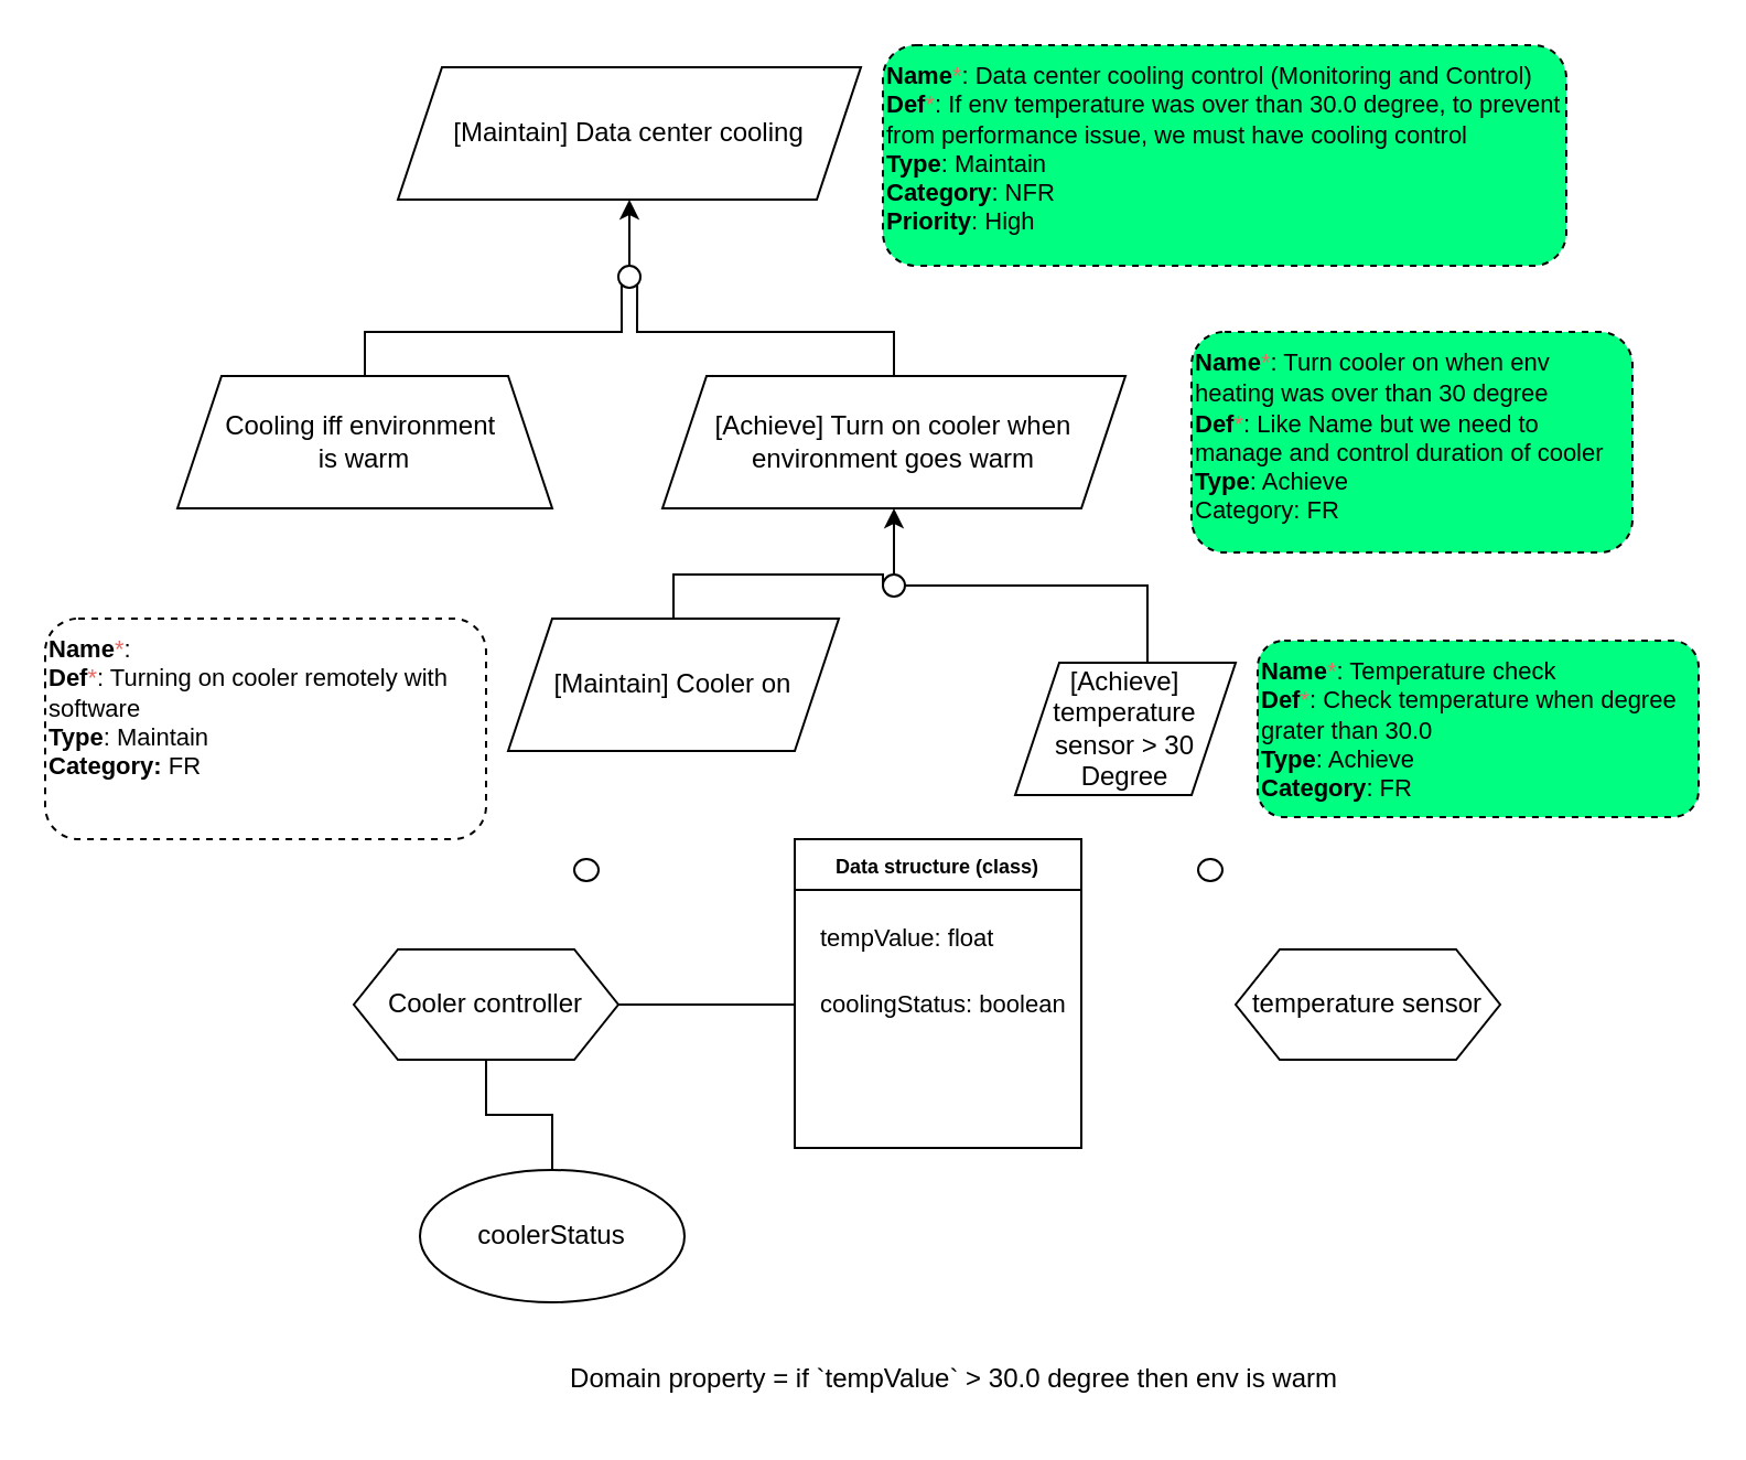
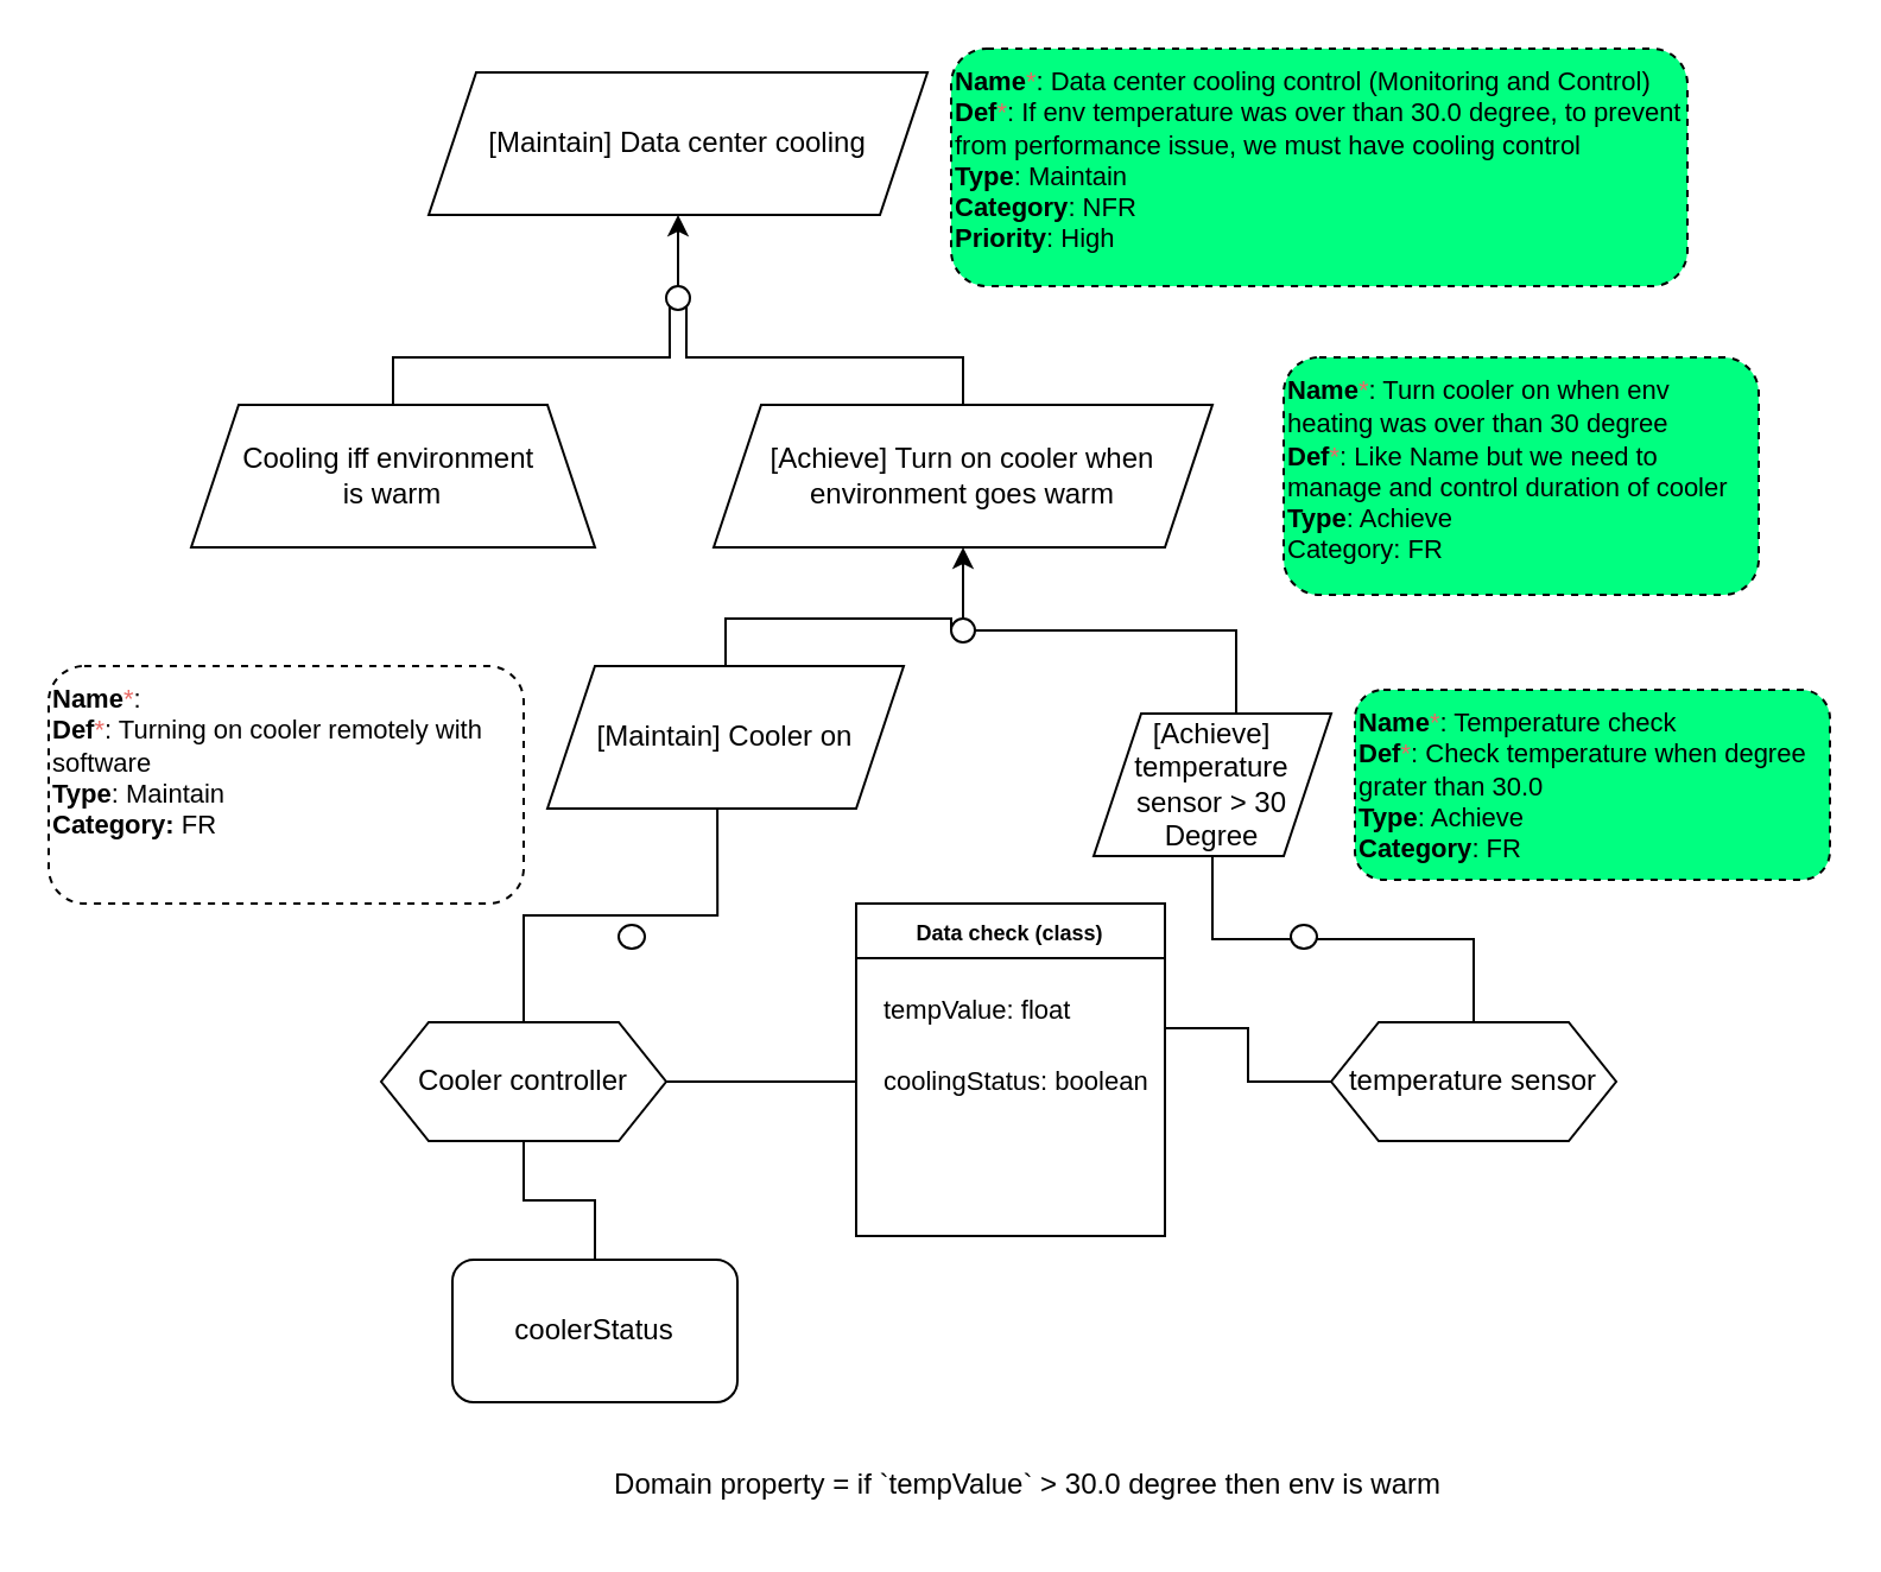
  <mxCell id="0" />
  <mxCell id="1" parent="0" />
  <mxCell id="2" value="[Maintain] Data center cooling" style="shape=parallelogram;perimeter=parallelogramPerimeter;whiteSpace=wrap;html=1;fixedSize=1;" vertex="1" parent="1"><mxGeometry x="180" y="30" width="210" height="60" as="geometry" /></mxCell>
  <mxCell id="3" style="edgeStyle=orthogonalEdgeStyle;rounded=0;orthogonalLoop=1;jettySize=auto;html=1;entryX=1;entryY=1;entryDx=0;entryDy=0;endArrow=none;endFill=0;exitX=0.5;exitY=0;exitDx=0;exitDy=0;" edge="1" parent="1" source="4" target="12"><mxGeometry relative="1" as="geometry" /></mxCell>
  <mxCell id="4" value="[Achieve] Turn on cooler when environment goes warm" style="shape=parallelogram;perimeter=parallelogramPerimeter;whiteSpace=wrap;html=1;fixedSize=1;" vertex="1" parent="1"><mxGeometry x="300" y="170" width="210" height="60" as="geometry" /></mxCell>
  <mxCell id="5" style="edgeStyle=orthogonalEdgeStyle;rounded=0;orthogonalLoop=1;jettySize=auto;html=1;entryX=0;entryY=1;entryDx=0;entryDy=0;endArrow=none;endFill=0;exitX=0.5;exitY=0;exitDx=0;exitDy=0;" edge="1" parent="1" source="6" target="12"><mxGeometry relative="1" as="geometry" /></mxCell>
  <mxCell id="6" value="Cooling iff environment&amp;nbsp;&lt;div&gt;is warm&lt;/div&gt;" style="shape=trapezoid;perimeter=trapezoidPerimeter;whiteSpace=wrap;html=1;fixedSize=1;" vertex="1" parent="1"><mxGeometry x="80" y="170" width="170" height="60" as="geometry" /></mxCell>
  <mxCell id="7" style="edgeStyle=orthogonalEdgeStyle;rounded=0;orthogonalLoop=1;jettySize=auto;html=1;entryX=1;entryY=0.5;entryDx=0;entryDy=0;endArrow=none;endFill=0;" edge="1" parent="1" source="8" target="14"><mxGeometry relative="1" as="geometry"><Array as="points"><mxPoint x="520" y="265" /></Array></mxGeometry></mxCell>
  <mxCell id="8" value="[Achieve] temperature sensor &amp;gt; 30 Degree" style="shape=parallelogram;perimeter=parallelogramPerimeter;whiteSpace=wrap;html=1;fixedSize=1;" vertex="1" parent="1"><mxGeometry x="460" y="300" width="100" height="60" as="geometry" /></mxCell>
  <mxCell id="9" style="edgeStyle=orthogonalEdgeStyle;rounded=0;orthogonalLoop=1;jettySize=auto;html=1;entryX=0;entryY=0.5;entryDx=0;entryDy=0;exitX=0.5;exitY=0;exitDx=0;exitDy=0;endArrow=none;endFill=0;" edge="1" parent="1" source="10" target="14"><mxGeometry relative="1" as="geometry" /></mxCell>
  <mxCell id="10" value="[Maintain] Cooler on" style="shape=parallelogram;perimeter=parallelogramPerimeter;whiteSpace=wrap;html=1;fixedSize=1;" vertex="1" parent="1"><mxGeometry x="230" y="280" width="150" height="60" as="geometry" /></mxCell>
  <mxCell id="11" style="edgeStyle=orthogonalEdgeStyle;rounded=0;orthogonalLoop=1;jettySize=auto;html=1;entryX=0.5;entryY=1;entryDx=0;entryDy=0;" edge="1" parent="1" source="12" target="2"><mxGeometry relative="1" as="geometry" /></mxCell>
  <mxCell id="12" value=" " style="ellipse;whiteSpace=wrap;html=1;aspect=fixed;" vertex="1" parent="1"><mxGeometry x="280" y="120" width="10" height="10" as="geometry" /></mxCell>
  <mxCell id="13" style="edgeStyle=orthogonalEdgeStyle;rounded=0;orthogonalLoop=1;jettySize=auto;html=1;entryX=0.5;entryY=1;entryDx=0;entryDy=0;" edge="1" parent="1" source="14" target="4"><mxGeometry relative="1" as="geometry" /></mxCell>
  <mxCell id="14" value=" " style="ellipse;whiteSpace=wrap;html=1;aspect=fixed;" vertex="1" parent="1"><mxGeometry x="400" y="260" width="10" height="10" as="geometry" /></mxCell>
  <mxCell id="15" style="edgeStyle=orthogonalEdgeStyle;rounded=0;orthogonalLoop=1;jettySize=auto;html=1;endArrow=none;endFill=0;" edge="1" parent="1" source="16"><mxGeometry relative="1" as="geometry"><mxPoint x="360" y="455" as="targetPoint" /></mxGeometry></mxCell>
  <mxCell id="16" value="Cooler controller" style="shape=hexagon;perimeter=hexagonPerimeter2;whiteSpace=wrap;html=1;fixedSize=1;" vertex="1" parent="1"><mxGeometry x="160" y="430" width="120" height="50" as="geometry" /></mxCell>
+ <mxCell id="17" style="edgeStyle=orthogonalEdgeStyle;rounded=0;orthogonalLoop=1;jettySize=auto;html=1;entryX=0.5;entryY=1;entryDx=0;entryDy=0;endArrow=none;endFill=0;" edge="1" parent="1" source="19" target="8"><mxGeometry relative="1" as="geometry" /></mxCell>
+ <mxCell id="18" style="edgeStyle=orthogonalEdgeStyle;rounded=0;orthogonalLoop=1;jettySize=auto;html=1;entryX=1;entryY=0.75;entryDx=0;entryDy=0;endArrow=none;endFill=0;" edge="1" parent="1" source="19" target="26"><mxGeometry relative="1" as="geometry" /></mxCell>
  <mxCell id="19" value="temperature sensor" style="shape=hexagon;perimeter=hexagonPerimeter2;whiteSpace=wrap;html=1;fixedSize=1;" vertex="1" parent="1"><mxGeometry x="560" y="430" width="120" height="50" as="geometry" /></mxCell>
  <mxCell id="20" value=" " style="ellipse;whiteSpace=wrap;html=1;aspect=fixed;" vertex="1" parent="1"><mxGeometry x="543" y="389" width="11" height="10" as="geometry" /></mxCell>
+ <mxCell id="21" style="edgeStyle=orthogonalEdgeStyle;rounded=0;orthogonalLoop=1;jettySize=auto;html=1;entryX=0.477;entryY=0.998;entryDx=0;entryDy=0;entryPerimeter=0;endArrow=none;endFill=0;" edge="1" parent="1" source="16" target="10"><mxGeometry relative="1" as="geometry" /></mxCell>
  <mxCell id="22" value=" " style="ellipse;whiteSpace=wrap;html=1;aspect=fixed;" vertex="1" parent="1"><mxGeometry x="260" y="389" width="11" height="10" as="geometry" /></mxCell>
  <mxCell id="23" style="edgeStyle=orthogonalEdgeStyle;rounded=0;orthogonalLoop=1;jettySize=auto;html=1;endArrow=none;endFill=0;" edge="1" parent="1" source="24" target="16"><mxGeometry relative="1" as="geometry" /></mxCell>
- <mxCell id="24" value="coolerStatus" style="ellipse;whiteSpace=wrap;html=1;" vertex="1" parent="1"><mxGeometry x="190" y="530" width="120" height="60" as="geometry" /></mxCell>
- <mxCell id="25" value="&lt;font style=&quot;font-size: 9px;&quot;&gt;Data structure (class)&lt;/font&gt;" style="swimlane;whiteSpace=wrap;html=1;" vertex="1" parent="1"><mxGeometry x="360" y="380" width="130" height="140" as="geometry" /></mxCell>
+ <mxCell id="24" value="coolerStatus" style="whiteSpace=wrap;html=1;rounded=1;" vertex="1" parent="1"><mxGeometry x="190" y="530" width="120" height="60" as="geometry" /></mxCell>
+ <mxCell id="25" value="&lt;font style=&quot;font-size: 9px;&quot;&gt;Data check (class)&lt;/font&gt;" style="swimlane;whiteSpace=wrap;html=1;" vertex="1" parent="1"><mxGeometry x="360" y="380" width="130" height="140" as="geometry" /></mxCell>
  <mxCell id="26" value="tempValue: float" style="text;html=1;align=left;verticalAlign=middle;whiteSpace=wrap;rounded=0;fontSize=11;" vertex="1" parent="25"><mxGeometry x="10" y="30" width="120" height="30" as="geometry" /></mxCell>
  <mxCell id="27" value="coolingStatus: boolean" style="text;html=1;align=left;verticalAlign=middle;whiteSpace=wrap;rounded=0;fontSize=11;" vertex="1" parent="25"><mxGeometry x="10" y="60" width="120" height="30" as="geometry" /></mxCell>
  <mxCell id="28" value="&lt;span style=&quot;font-size: 12px; text-wrap: nowrap;&quot;&gt;Domain property = if `tempValue` &amp;gt; 30.0 degree&amp;nbsp;&lt;/span&gt;&lt;span style=&quot;font-size: 12px; text-wrap: nowrap; background-color: initial;&quot;&gt;then env is warm&lt;/span&gt;" style="text;html=1;align=center;verticalAlign=middle;whiteSpace=wrap;rounded=0;fontSize=11;" vertex="1" parent="1"><mxGeometry x="260" y="610" width="345" height="30" as="geometry" /></mxCell>
  <mxCell id="29" value="&lt;font style=&quot;font-size: 11px;&quot;&gt;&lt;b&gt;Name&lt;/b&gt;&lt;font color=&quot;#ea6b66&quot;&gt;*&lt;/font&gt;: Data center cooling control (Monitoring and Control)&lt;/font&gt;&lt;div style=&quot;font-size: 11px;&quot;&gt;&lt;font style=&quot;font-size: 11px;&quot;&gt;&lt;b&gt;Def&lt;/b&gt;&lt;font color=&quot;#ea6b66&quot;&gt;*&lt;/font&gt;: If env temperature was over than 30.0 degree, to prevent from performance issue, we must have cooling control&lt;/font&gt;&lt;/div&gt;&lt;div style=&quot;font-size: 11px;&quot;&gt;&lt;font style=&quot;font-size: 11px;&quot;&gt;&lt;b&gt;Type&lt;/b&gt;: Maintain&lt;/font&gt;&lt;/div&gt;&lt;div style=&quot;font-size: 11px;&quot;&gt;&lt;font style=&quot;font-size: 11px;&quot;&gt;&lt;b&gt;Category&lt;/b&gt;: NFR&lt;/font&gt;&lt;/div&gt;&lt;div style=&quot;font-size: 11px;&quot;&gt;&lt;font style=&quot;font-size: 11px;&quot;&gt;&lt;b&gt;Priority&lt;/b&gt;: High&lt;/font&gt;&lt;/div&gt;" style="rounded=1;whiteSpace=wrap;html=1;dashed=1;align=left;verticalAlign=top;fillColor=#00FF80;" vertex="1" parent="1"><mxGeometry x="400" y="20" width="310" height="100" as="geometry" /></mxCell>
  <mxCell id="30" value="&lt;font style=&quot;font-size: 11px;&quot;&gt;&lt;b&gt;Name&lt;/b&gt;&lt;font color=&quot;#ea6b66&quot;&gt;*&lt;/font&gt;: Turn cooler on when env heating was over than 30 degree&lt;/font&gt;&lt;div style=&quot;font-size: 11px;&quot;&gt;&lt;font style=&quot;font-size: 11px;&quot;&gt;&lt;b&gt;Def&lt;/b&gt;&lt;font color=&quot;#ea6b66&quot;&gt;*&lt;/font&gt;: Like Name but we need to manage and control duration of cooler&lt;/font&gt;&lt;/div&gt;&lt;div style=&quot;font-size: 11px;&quot;&gt;&lt;font style=&quot;font-size: 11px;&quot;&gt;&lt;b&gt;Type&lt;/b&gt;: Achieve&lt;/font&gt;&lt;/div&gt;&lt;div style=&quot;font-size: 11px;&quot;&gt;&lt;font style=&quot;font-size: 11px;&quot;&gt;Category: FR&lt;/font&gt;&lt;/div&gt;" style="rounded=1;whiteSpace=wrap;html=1;dashed=1;align=left;verticalAlign=top;fillColor=#00FF80;" vertex="1" parent="1"><mxGeometry x="540" y="150" width="200" height="100" as="geometry" /></mxCell>
  <mxCell id="31" value="&lt;font style=&quot;font-size: 11px;&quot;&gt;&lt;b&gt;Name&lt;/b&gt;&lt;font color=&quot;#ea6b66&quot;&gt;*&lt;/font&gt;: Temperature check&lt;/font&gt;&lt;div style=&quot;font-size: 11px;&quot;&gt;&lt;font style=&quot;font-size: 11px;&quot;&gt;&lt;b&gt;Def&lt;/b&gt;&lt;font color=&quot;#ea6b66&quot;&gt;*&lt;/font&gt;: Check temperature when degree grater than 30.0&lt;/font&gt;&lt;/div&gt;&lt;div style=&quot;font-size: 11px;&quot;&gt;&lt;font style=&quot;font-size: 11px;&quot;&gt;&lt;b&gt;Type&lt;/b&gt;: Achieve&lt;/font&gt;&lt;/div&gt;&lt;div style=&quot;font-size: 11px;&quot;&gt;&lt;font style=&quot;font-size: 11px;&quot;&gt;&lt;b&gt;Category&lt;/b&gt;: FR&lt;/font&gt;&lt;/div&gt;" style="rounded=1;whiteSpace=wrap;html=1;dashed=1;align=left;verticalAlign=top;fillColor=#00FF80;" vertex="1" parent="1"><mxGeometry x="570" y="290" width="200" height="80" as="geometry" /></mxCell>
  <mxCell id="32" value="&lt;font style=&quot;font-size: 11px;&quot;&gt;&lt;b&gt;Name&lt;/b&gt;&lt;font color=&quot;#ea6b66&quot;&gt;*&lt;/font&gt;:&amp;nbsp;&lt;/font&gt;&lt;div style=&quot;font-size: 11px;&quot;&gt;&lt;font style=&quot;font-size: 11px;&quot;&gt;&lt;b&gt;Def&lt;/b&gt;&lt;font color=&quot;#ea6b66&quot;&gt;*&lt;/font&gt;: Turning on cooler remotely with software&amp;nbsp;&lt;/font&gt;&lt;/div&gt;&lt;div style=&quot;font-size: 11px;&quot;&gt;&lt;font style=&quot;font-size: 11px;&quot;&gt;&lt;b&gt;Type&lt;/b&gt;: Maintain&lt;/font&gt;&lt;/div&gt;&lt;div style=&quot;font-size: 11px;&quot;&gt;&lt;font style=&quot;font-size: 11px;&quot;&gt;&lt;b&gt;Category:&amp;nbsp;&lt;/b&gt;&lt;/font&gt;&lt;span style=&quot;background-color: initial;&quot;&gt;FR&lt;/span&gt;&lt;b style=&quot;background-color: initial;&quot;&gt;&amp;nbsp;&lt;/b&gt;&lt;/div&gt;" style="rounded=1;whiteSpace=wrap;html=1;dashed=1;align=left;verticalAlign=top;" vertex="1" parent="1"><mxGeometry x="20" y="280" width="200" height="100" as="geometry" /></mxCell>
